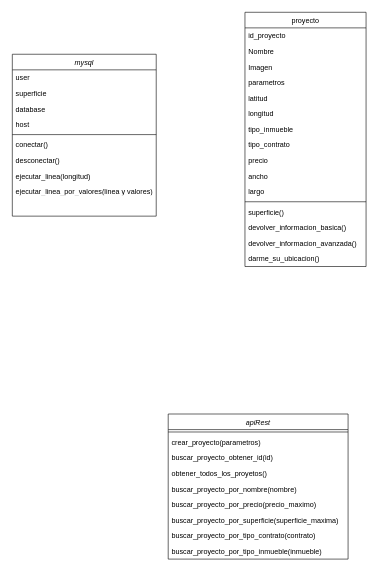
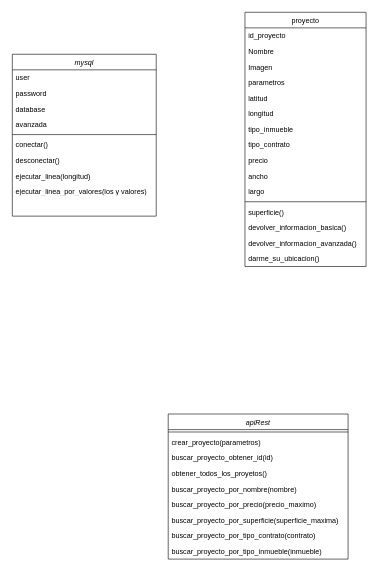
  <mxCell id="0" />
  <mxCell id="1" parent="0" />
  <mxCell id="2" value="mysql" style="swimlane;fontStyle=2;align=center;verticalAlign=top;childLayout=stackLayout;horizontal=1;startSize=26;horizontalStack=0;resizeParent=1;resizeLast=0;collapsible=1;marginBottom=0;rounded=0;shadow=0;strokeWidth=1;" parent="1" vertex="1"><mxGeometry x="20" y="90" width="240" height="270" as="geometry"><mxRectangle x="230" y="140" width="160" height="26" as="alternateBounds" /></mxGeometry></mxCell>
  <mxCell id="3" value="user" style="text;align=left;verticalAlign=top;spacingLeft=4;spacingRight=4;overflow=hidden;rotatable=0;points=[[0,0.5],[1,0.5]];portConstraint=eastwest;" parent="2" vertex="1"><mxGeometry y="26" width="240" height="26" as="geometry" /></mxCell>
- <mxCell id="4" value="superficie" style="text;align=left;verticalAlign=top;spacingLeft=4;spacingRight=4;overflow=hidden;rotatable=0;points=[[0,0.5],[1,0.5]];portConstraint=eastwest;rounded=0;shadow=0;html=0;" parent="2" vertex="1"><mxGeometry y="52" width="240" height="26" as="geometry" /></mxCell>
+ <mxCell id="4" value="password" style="text;align=left;verticalAlign=top;spacingLeft=4;spacingRight=4;overflow=hidden;rotatable=0;points=[[0,0.5],[1,0.5]];portConstraint=eastwest;rounded=0;shadow=0;html=0;" parent="2" vertex="1"><mxGeometry y="52" width="240" height="26" as="geometry" /></mxCell>
  <mxCell id="5" value="database" style="text;align=left;verticalAlign=top;spacingLeft=4;spacingRight=4;overflow=hidden;rotatable=0;points=[[0,0.5],[1,0.5]];portConstraint=eastwest;rounded=0;shadow=0;html=0;" parent="2" vertex="1"><mxGeometry y="78" width="240" height="26" as="geometry" /></mxCell>
- <mxCell id="6" value="host&#10;" style="text;align=left;verticalAlign=top;spacingLeft=4;spacingRight=4;overflow=hidden;rotatable=0;points=[[0,0.5],[1,0.5]];portConstraint=eastwest;rounded=0;shadow=0;html=0;" parent="2" vertex="1"><mxGeometry y="104" width="240" height="26" as="geometry" /></mxCell>
+ <mxCell id="6" value="avanzada&#10;" style="text;align=left;verticalAlign=top;spacingLeft=4;spacingRight=4;overflow=hidden;rotatable=0;points=[[0,0.5],[1,0.5]];portConstraint=eastwest;rounded=0;shadow=0;html=0;" parent="2" vertex="1"><mxGeometry y="104" width="240" height="26" as="geometry" /></mxCell>
  <mxCell id="7" value="" style="line;html=1;strokeWidth=1;align=left;verticalAlign=middle;spacingTop=-1;spacingLeft=3;spacingRight=3;rotatable=0;labelPosition=right;points=[];portConstraint=eastwest;" parent="2" vertex="1"><mxGeometry y="130" width="240" height="8" as="geometry" /></mxCell>
  <mxCell id="8" value="conectar()" style="text;align=left;verticalAlign=top;spacingLeft=4;spacingRight=4;overflow=hidden;rotatable=0;points=[[0,0.5],[1,0.5]];portConstraint=eastwest;" parent="2" vertex="1"><mxGeometry y="138" width="240" height="26" as="geometry" /></mxCell>
  <mxCell id="9" value="desconectar()" style="text;align=left;verticalAlign=top;spacingLeft=4;spacingRight=4;overflow=hidden;rotatable=0;points=[[0,0.5],[1,0.5]];portConstraint=eastwest;" parent="2" vertex="1"><mxGeometry y="164" width="240" height="26" as="geometry" /></mxCell>
  <mxCell id="10" value="ejecutar_linea(longitud)" style="text;align=left;verticalAlign=top;spacingLeft=4;spacingRight=4;overflow=hidden;rotatable=0;points=[[0,0.5],[1,0.5]];portConstraint=eastwest;" vertex="1" parent="2"><mxGeometry y="190" width="240" height="26" as="geometry" /></mxCell>
- <mxCell id="11" value="ejecutar_linea_por_valores(linea y valores)" style="text;align=left;verticalAlign=top;spacingLeft=4;spacingRight=4;overflow=hidden;rotatable=0;points=[[0,0.5],[1,0.5]];portConstraint=eastwest;" parent="2" vertex="1"><mxGeometry y="216" width="240" height="14" as="geometry" /></mxCell>
+ <mxCell id="11" value="ejecutar_linea_por_valores(los y valores)" style="text;align=left;verticalAlign=top;spacingLeft=4;spacingRight=4;overflow=hidden;rotatable=0;points=[[0,0.5],[1,0.5]];portConstraint=eastwest;" parent="2" vertex="1"><mxGeometry y="216" width="240" height="14" as="geometry" /></mxCell>
  <mxCell id="12" value="proyecto" style="swimlane;fontStyle=0;align=center;verticalAlign=top;childLayout=stackLayout;horizontal=1;startSize=26;horizontalStack=0;resizeParent=1;resizeLast=0;collapsible=1;marginBottom=0;rounded=0;shadow=0;strokeWidth=1;" parent="1" vertex="1"><mxGeometry x="408" y="20" width="202" height="424" as="geometry"><mxRectangle x="550" y="140" width="160" height="26" as="alternateBounds" /></mxGeometry></mxCell>
  <mxCell id="13" value="id_proyecto" style="text;align=left;verticalAlign=top;spacingLeft=4;spacingRight=4;overflow=hidden;rotatable=0;points=[[0,0.5],[1,0.5]];portConstraint=eastwest;" parent="12" vertex="1"><mxGeometry y="26" width="202" height="26" as="geometry" /></mxCell>
  <mxCell id="14" value="Nombre" style="text;align=left;verticalAlign=top;spacingLeft=4;spacingRight=4;overflow=hidden;rotatable=0;points=[[0,0.5],[1,0.5]];portConstraint=eastwest;rounded=0;shadow=0;html=0;" parent="12" vertex="1"><mxGeometry y="52" width="202" height="26" as="geometry" /></mxCell>
  <mxCell id="15" value="Imagen&#10;" style="text;align=left;verticalAlign=top;spacingLeft=4;spacingRight=4;overflow=hidden;rotatable=0;points=[[0,0.5],[1,0.5]];portConstraint=eastwest;rounded=0;shadow=0;html=0;" parent="12" vertex="1"><mxGeometry y="78" width="202" height="26" as="geometry" /></mxCell>
  <mxCell id="16" value="parametros" style="text;align=left;verticalAlign=top;spacingLeft=4;spacingRight=4;overflow=hidden;rotatable=0;points=[[0,0.5],[1,0.5]];portConstraint=eastwest;rounded=0;shadow=0;html=0;" parent="12" vertex="1"><mxGeometry y="104" width="202" height="26" as="geometry" /></mxCell>
  <mxCell id="17" value="latitud" style="text;align=left;verticalAlign=top;spacingLeft=4;spacingRight=4;overflow=hidden;rotatable=0;points=[[0,0.5],[1,0.5]];portConstraint=eastwest;rounded=0;shadow=0;html=0;" parent="12" vertex="1"><mxGeometry y="130" width="202" height="26" as="geometry" /></mxCell>
  <mxCell id="18" value="longitud" style="text;align=left;verticalAlign=top;spacingLeft=4;spacingRight=4;overflow=hidden;rotatable=0;points=[[0,0.5],[1,0.5]];portConstraint=eastwest;rounded=0;shadow=0;html=0;" parent="12" vertex="1"><mxGeometry y="156" width="202" height="26" as="geometry" /></mxCell>
  <mxCell id="19" value="tipo_inmueble" style="text;align=left;verticalAlign=top;spacingLeft=4;spacingRight=4;overflow=hidden;rotatable=0;points=[[0,0.5],[1,0.5]];portConstraint=eastwest;rounded=0;shadow=0;html=0;" parent="12" vertex="1"><mxGeometry y="182" width="202" height="26" as="geometry" /></mxCell>
  <mxCell id="20" value="tipo_contrato" style="text;align=left;verticalAlign=top;spacingLeft=4;spacingRight=4;overflow=hidden;rotatable=0;points=[[0,0.5],[1,0.5]];portConstraint=eastwest;" parent="12" vertex="1"><mxGeometry y="208" width="202" height="26" as="geometry" /></mxCell>
  <mxCell id="21" value="precio" style="text;align=left;verticalAlign=top;spacingLeft=4;spacingRight=4;overflow=hidden;rotatable=0;points=[[0,0.5],[1,0.5]];portConstraint=eastwest;" parent="12" vertex="1"><mxGeometry y="234" width="202" height="26" as="geometry" /></mxCell>
  <mxCell id="22" value="ancho" style="text;align=left;verticalAlign=top;spacingLeft=4;spacingRight=4;overflow=hidden;rotatable=0;points=[[0,0.5],[1,0.5]];portConstraint=eastwest;" parent="12" vertex="1"><mxGeometry y="260" width="202" height="26" as="geometry" /></mxCell>
  <mxCell id="23" value="largo" style="text;align=left;verticalAlign=top;spacingLeft=4;spacingRight=4;overflow=hidden;rotatable=0;points=[[0,0.5],[1,0.5]];portConstraint=eastwest;" parent="12" vertex="1"><mxGeometry y="286" width="202" height="26" as="geometry" /></mxCell>
  <mxCell id="24" value="" style="line;html=1;strokeWidth=1;align=left;verticalAlign=middle;spacingTop=-1;spacingLeft=3;spacingRight=3;rotatable=0;labelPosition=right;points=[];portConstraint=eastwest;" parent="12" vertex="1"><mxGeometry y="312" width="202" height="8" as="geometry" /></mxCell>
  <mxCell id="25" value="superficie()" style="text;align=left;verticalAlign=top;spacingLeft=4;spacingRight=4;overflow=hidden;rotatable=0;points=[[0,0.5],[1,0.5]];portConstraint=eastwest;" parent="12" vertex="1"><mxGeometry y="320" width="202" height="26" as="geometry" /></mxCell>
  <mxCell id="26" value="devolver_informacion_basica()" style="text;align=left;verticalAlign=top;spacingLeft=4;spacingRight=4;overflow=hidden;rotatable=0;points=[[0,0.5],[1,0.5]];portConstraint=eastwest;" parent="12" vertex="1"><mxGeometry y="346" width="202" height="26" as="geometry" /></mxCell>
  <mxCell id="27" value="devolver_informacion_avanzada()" style="text;align=left;verticalAlign=top;spacingLeft=4;spacingRight=4;overflow=hidden;rotatable=0;points=[[0,0.5],[1,0.5]];portConstraint=eastwest;" parent="12" vertex="1"><mxGeometry y="372" width="202" height="26" as="geometry" /></mxCell>
  <mxCell id="28" value="darme_su_ubicacion()" style="text;align=left;verticalAlign=top;spacingLeft=4;spacingRight=4;overflow=hidden;rotatable=0;points=[[0,0.5],[1,0.5]];portConstraint=eastwest;" parent="12" vertex="1"><mxGeometry y="398" width="202" height="26" as="geometry" /></mxCell>
  <mxCell id="29" value="apiRest" style="swimlane;fontStyle=2;align=center;verticalAlign=top;childLayout=stackLayout;horizontal=1;startSize=26;horizontalStack=0;resizeParent=1;resizeLast=0;collapsible=1;marginBottom=0;rounded=0;shadow=0;strokeWidth=1;" parent="1" vertex="1"><mxGeometry x="280" y="690" width="300" height="242" as="geometry"><mxRectangle x="230" y="140" width="160" height="26" as="alternateBounds" /></mxGeometry></mxCell>
  <mxCell id="30" value="" style="line;html=1;strokeWidth=1;align=left;verticalAlign=middle;spacingTop=-1;spacingLeft=3;spacingRight=3;rotatable=0;labelPosition=right;points=[];portConstraint=eastwest;" parent="29" vertex="1"><mxGeometry y="26" width="300" height="8" as="geometry" /></mxCell>
  <mxCell id="31" value="crear_proyecto(parametros)" style="text;align=left;verticalAlign=top;spacingLeft=4;spacingRight=4;overflow=hidden;rotatable=0;points=[[0,0.5],[1,0.5]];portConstraint=eastwest;" parent="29" vertex="1"><mxGeometry y="34" width="300" height="26" as="geometry" /></mxCell>
  <mxCell id="32" value="buscar_proyecto_obtener_id(id)" style="text;align=left;verticalAlign=top;spacingLeft=4;spacingRight=4;overflow=hidden;rotatable=0;points=[[0,0.5],[1,0.5]];portConstraint=eastwest;" vertex="1" parent="29"><mxGeometry y="60" width="300" height="26" as="geometry" /></mxCell>
  <mxCell id="33" value="obtener_todos_los_proyetos()" style="text;align=left;verticalAlign=top;spacingLeft=4;spacingRight=4;overflow=hidden;rotatable=0;points=[[0,0.5],[1,0.5]];portConstraint=eastwest;" parent="29" vertex="1"><mxGeometry y="86" width="300" height="26" as="geometry" /></mxCell>
  <mxCell id="34" value="buscar_proyecto_por_nombre(nombre)" style="text;align=left;verticalAlign=top;spacingLeft=4;spacingRight=4;overflow=hidden;rotatable=0;points=[[0,0.5],[1,0.5]];portConstraint=eastwest;" parent="29" vertex="1"><mxGeometry y="112" width="300" height="26" as="geometry" /></mxCell>
  <mxCell id="35" value="buscar_proyecto_por_precio(precio_maximo)" style="text;align=left;verticalAlign=top;spacingLeft=4;spacingRight=4;overflow=hidden;rotatable=0;points=[[0,0.5],[1,0.5]];portConstraint=eastwest;" parent="29" vertex="1"><mxGeometry y="138" width="300" height="26" as="geometry" /></mxCell>
  <mxCell id="36" value="buscar_proyecto_por_superficie(superficie_maxima)" style="text;align=left;verticalAlign=top;spacingLeft=4;spacingRight=4;overflow=hidden;rotatable=0;points=[[0,0.5],[1,0.5]];portConstraint=eastwest;" parent="29" vertex="1"><mxGeometry y="164" width="300" height="26" as="geometry" /></mxCell>
  <mxCell id="37" value="buscar_proyecto_por_tipo_contrato(contrato)" style="text;align=left;verticalAlign=top;spacingLeft=4;spacingRight=4;overflow=hidden;rotatable=0;points=[[0,0.5],[1,0.5]];portConstraint=eastwest;" parent="29" vertex="1"><mxGeometry y="190" width="300" height="26" as="geometry" /></mxCell>
  <mxCell id="38" value="buscar_proyecto_por_tipo_inmueble(inmueble)" style="text;align=left;verticalAlign=top;spacingLeft=4;spacingRight=4;overflow=hidden;rotatable=0;points=[[0,0.5],[1,0.5]];portConstraint=eastwest;" vertex="1" parent="29"><mxGeometry y="216" width="300" height="26" as="geometry" /></mxCell>
